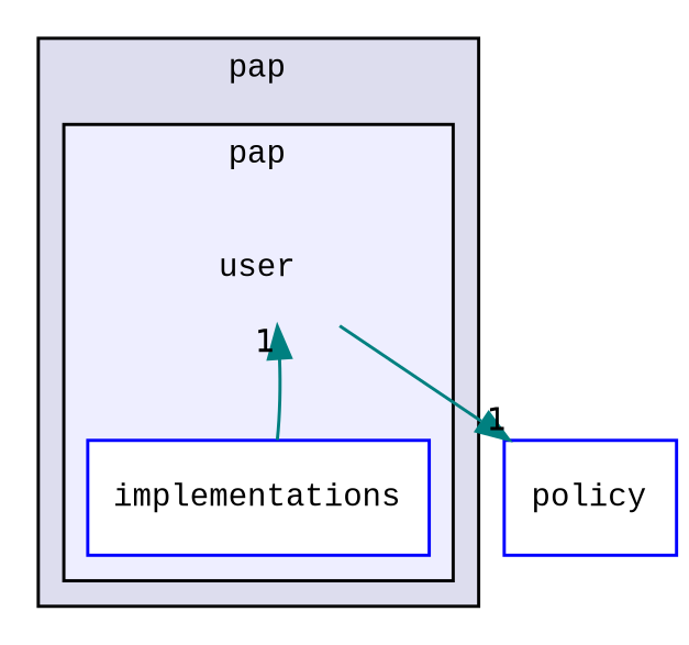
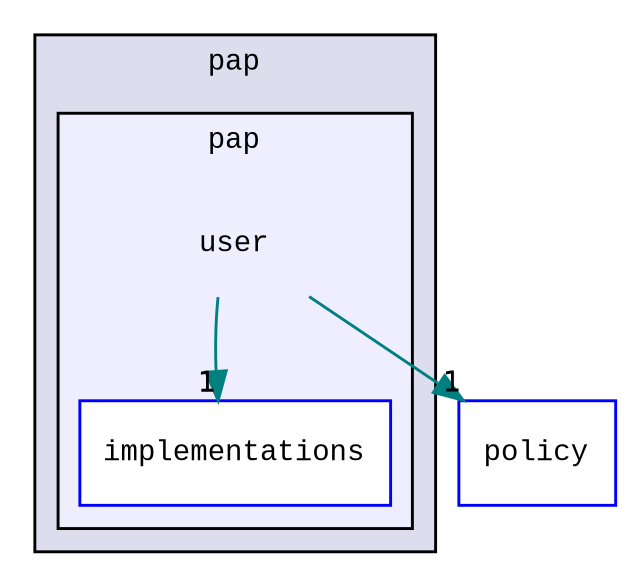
  digraph {
    compound=true
    fontname="Liberation Mono"
    node [color=blue fontname="Liberation Mono" fontsize=10 shape=box fillcolor=white style=filled]
    edge [color=teal fontname="Liberation Mono" headlabel=1 labeldistance=1.5 labelfontname=Helvetica labelfontsize=10]
    n1 [label=user shape=plaintext fillcolor="" style=""]
    n2 [label=implementations]
    n3 [label=policy]
    subgraph cluster_1 {
      bgcolor="#ddddee"
      fontsize=10
      label=pap
      pencolor=black
      subgraph cluster_2 {
        bgcolor="#eeeeff"
        fontsize=10
        label=pap
        pencolor=black
        n1
        n2
      }
    }
-   n2 -> n1
+   n1 -> n2
    n1 -> n3
  }
